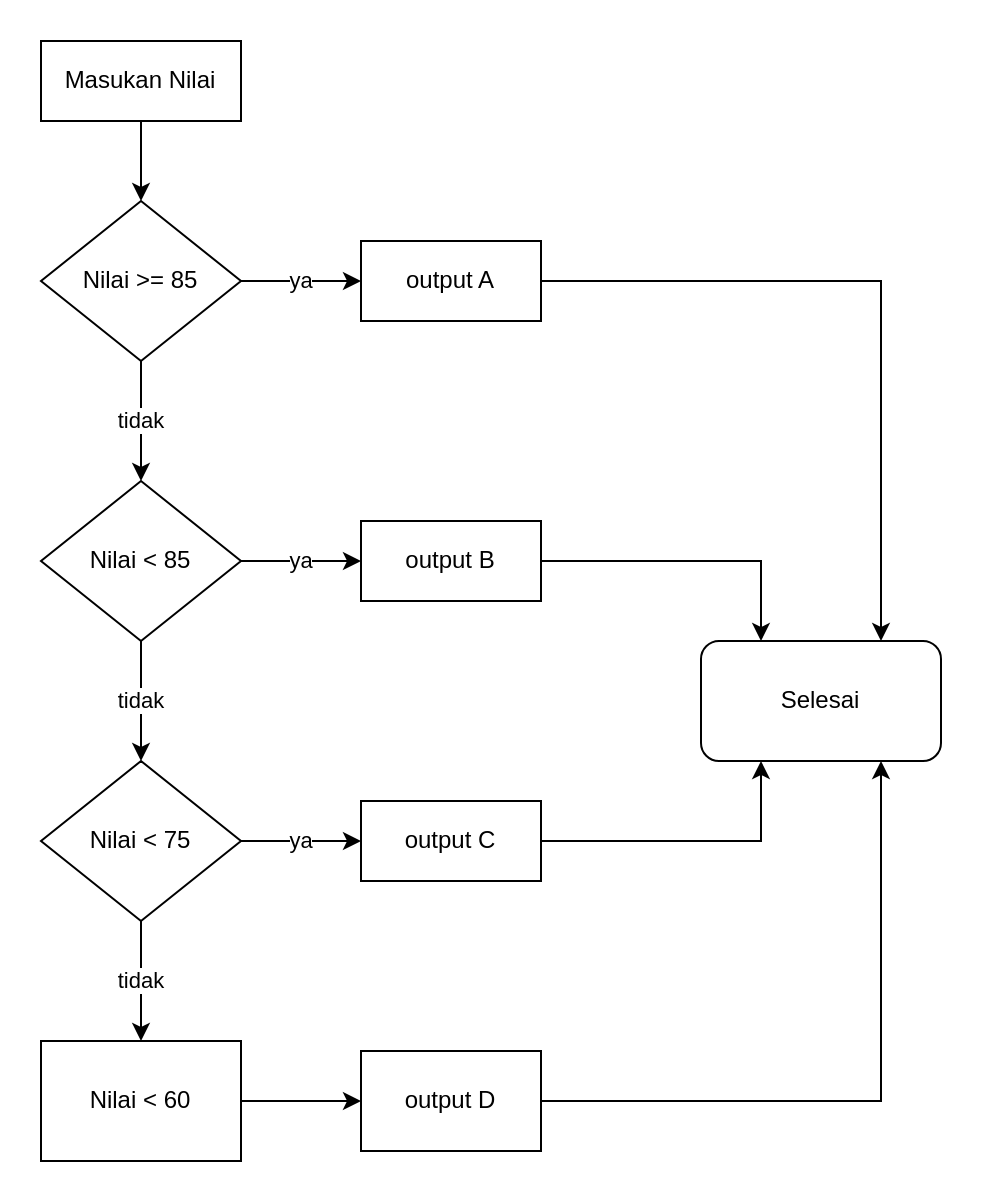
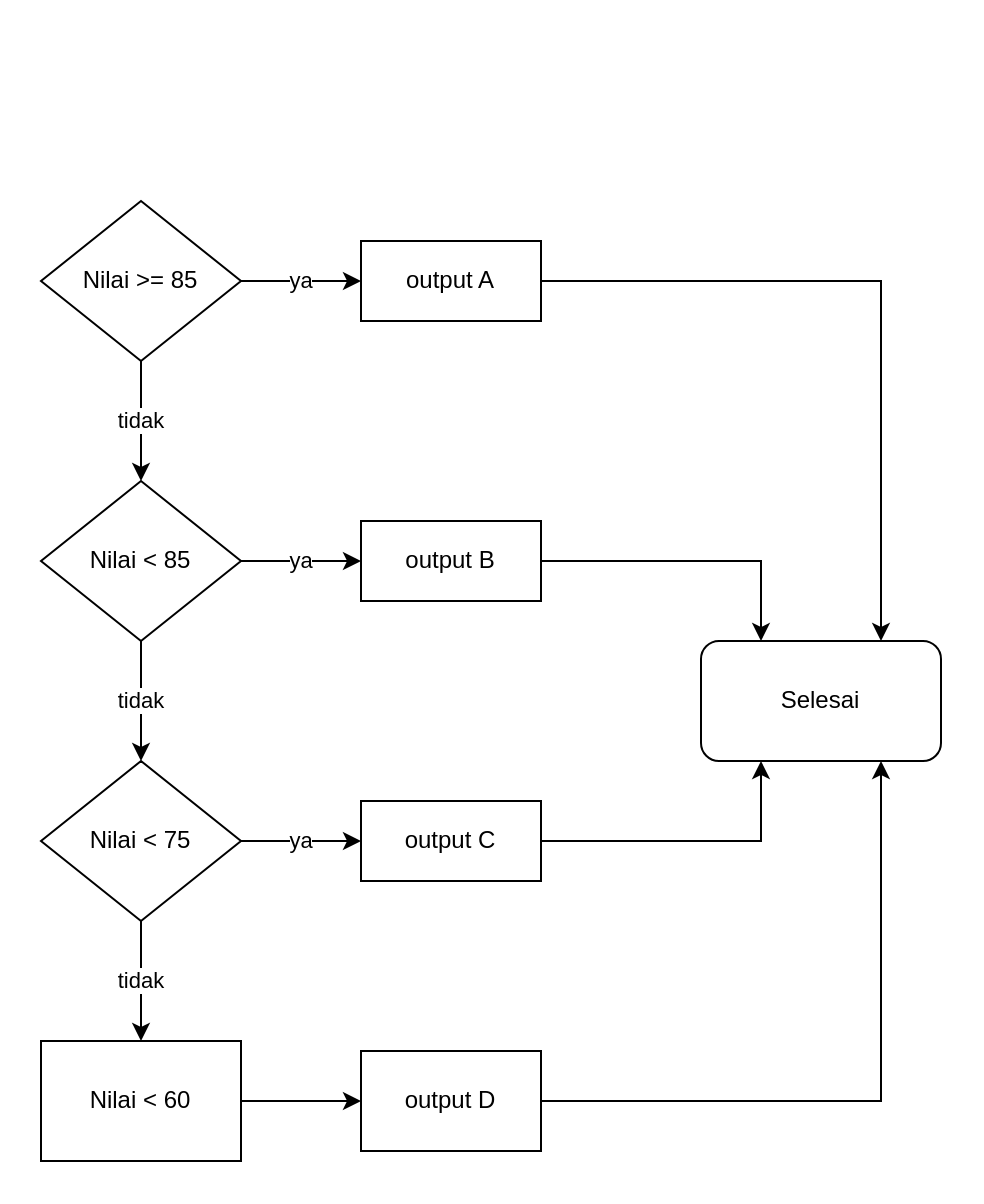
  <mxCell id="0" />
  <mxCell id="1" parent="0" />
- <mxCell id="2" value="" style="edgeStyle=orthogonalEdgeStyle;rounded=0;orthogonalLoop=1;jettySize=auto;html=1;" edge="1" parent="1" source="3" target="6"><mxGeometry relative="1" as="geometry" /></mxCell>
- <mxCell id="3" value="Masukan Nilai" style="rounded=0;whiteSpace=wrap;html=1;" vertex="1" parent="1"><mxGeometry x="20" y="20" width="100" height="40" as="geometry" /></mxCell>
  <mxCell id="4" value="tidak" style="edgeStyle=orthogonalEdgeStyle;rounded=0;orthogonalLoop=1;jettySize=auto;html=1;" edge="1" parent="1" source="6" target="9"><mxGeometry relative="1" as="geometry" /></mxCell>
  <mxCell id="5" value="ya" style="edgeStyle=orthogonalEdgeStyle;rounded=0;orthogonalLoop=1;jettySize=auto;html=1;" edge="1" parent="1" source="6" target="14"><mxGeometry relative="1" as="geometry" /></mxCell>
  <mxCell id="6" value="Nilai &amp;gt;= 85" style="rhombus;whiteSpace=wrap;html=1;rounded=0;" vertex="1" parent="1"><mxGeometry x="20" y="100" width="100" height="80" as="geometry" /></mxCell>
  <mxCell id="7" value="tidak" style="edgeStyle=orthogonalEdgeStyle;rounded=0;orthogonalLoop=1;jettySize=auto;html=1;" edge="1" parent="1" source="9" target="12"><mxGeometry relative="1" as="geometry" /></mxCell>
  <mxCell id="8" value="ya" style="edgeStyle=orthogonalEdgeStyle;rounded=0;orthogonalLoop=1;jettySize=auto;html=1;" edge="1" parent="1" source="9" target="16"><mxGeometry relative="1" as="geometry" /></mxCell>
  <mxCell id="9" value="Nilai &amp;lt; 85" style="rhombus;whiteSpace=wrap;html=1;rounded=0;" vertex="1" parent="1"><mxGeometry x="20" y="240" width="100" height="80" as="geometry" /></mxCell>
  <mxCell id="10" value="tidak" style="edgeStyle=orthogonalEdgeStyle;rounded=0;orthogonalLoop=1;jettySize=auto;html=1;" edge="1" parent="1" source="12"><mxGeometry relative="1" as="geometry"><mxPoint x="70" y="520" as="targetPoint" /></mxGeometry></mxCell>
  <mxCell id="11" value="ya" style="edgeStyle=orthogonalEdgeStyle;rounded=0;orthogonalLoop=1;jettySize=auto;html=1;" edge="1" parent="1" source="12" target="18"><mxGeometry relative="1" as="geometry" /></mxCell>
  <mxCell id="12" value="Nilai &amp;lt; 75" style="rhombus;whiteSpace=wrap;html=1;rounded=0;" vertex="1" parent="1"><mxGeometry x="20" y="380" width="100" height="80" as="geometry" /></mxCell>
  <mxCell id="13" style="edgeStyle=orthogonalEdgeStyle;rounded=0;orthogonalLoop=1;jettySize=auto;html=1;entryX=0.75;entryY=0;entryDx=0;entryDy=0;" edge="1" parent="1" source="14" target="23"><mxGeometry relative="1" as="geometry" /></mxCell>
  <mxCell id="14" value="output A" style="whiteSpace=wrap;html=1;rounded=0;" vertex="1" parent="1"><mxGeometry x="180" y="120" width="90" height="40" as="geometry" /></mxCell>
  <mxCell id="15" style="edgeStyle=orthogonalEdgeStyle;rounded=0;orthogonalLoop=1;jettySize=auto;html=1;entryX=0.25;entryY=0;entryDx=0;entryDy=0;" edge="1" parent="1" source="16" target="23"><mxGeometry relative="1" as="geometry"><Array as="points"><mxPoint x="380" y="280" /></Array></mxGeometry></mxCell>
  <mxCell id="16" value="output B" style="whiteSpace=wrap;html=1;rounded=0;" vertex="1" parent="1"><mxGeometry x="180" y="260" width="90" height="40" as="geometry" /></mxCell>
  <mxCell id="17" style="edgeStyle=orthogonalEdgeStyle;rounded=0;orthogonalLoop=1;jettySize=auto;html=1;entryX=0.25;entryY=1;entryDx=0;entryDy=0;" edge="1" parent="1" source="18" target="23"><mxGeometry relative="1" as="geometry" /></mxCell>
  <mxCell id="18" value="output C" style="rounded=0;whiteSpace=wrap;html=1;" vertex="1" parent="1"><mxGeometry x="180" y="400" width="90" height="40" as="geometry" /></mxCell>
  <mxCell id="19" style="edgeStyle=orthogonalEdgeStyle;rounded=0;orthogonalLoop=1;jettySize=auto;html=1;entryX=0.75;entryY=1;entryDx=0;entryDy=0;" edge="1" parent="1" source="20" target="23"><mxGeometry relative="1" as="geometry" /></mxCell>
  <mxCell id="20" value="output D" style="rounded=0;whiteSpace=wrap;html=1;" vertex="1" parent="1"><mxGeometry x="180" y="525" width="90" height="50" as="geometry" /></mxCell>
  <mxCell id="21" value="" style="edgeStyle=orthogonalEdgeStyle;rounded=0;orthogonalLoop=1;jettySize=auto;html=1;" edge="1" parent="1" source="22" target="20"><mxGeometry relative="1" as="geometry" /></mxCell>
  <mxCell id="22" value="Nilai &amp;lt; 60" style="rounded=0;whiteSpace=wrap;html=1;" vertex="1" parent="1"><mxGeometry x="20" y="520" width="100" height="60" as="geometry" /></mxCell>
  <mxCell id="23" value="Selesai" style="rounded=1;whiteSpace=wrap;html=1;" vertex="1" parent="1"><mxGeometry x="350" y="320" width="120" height="60" as="geometry" /></mxCell>
